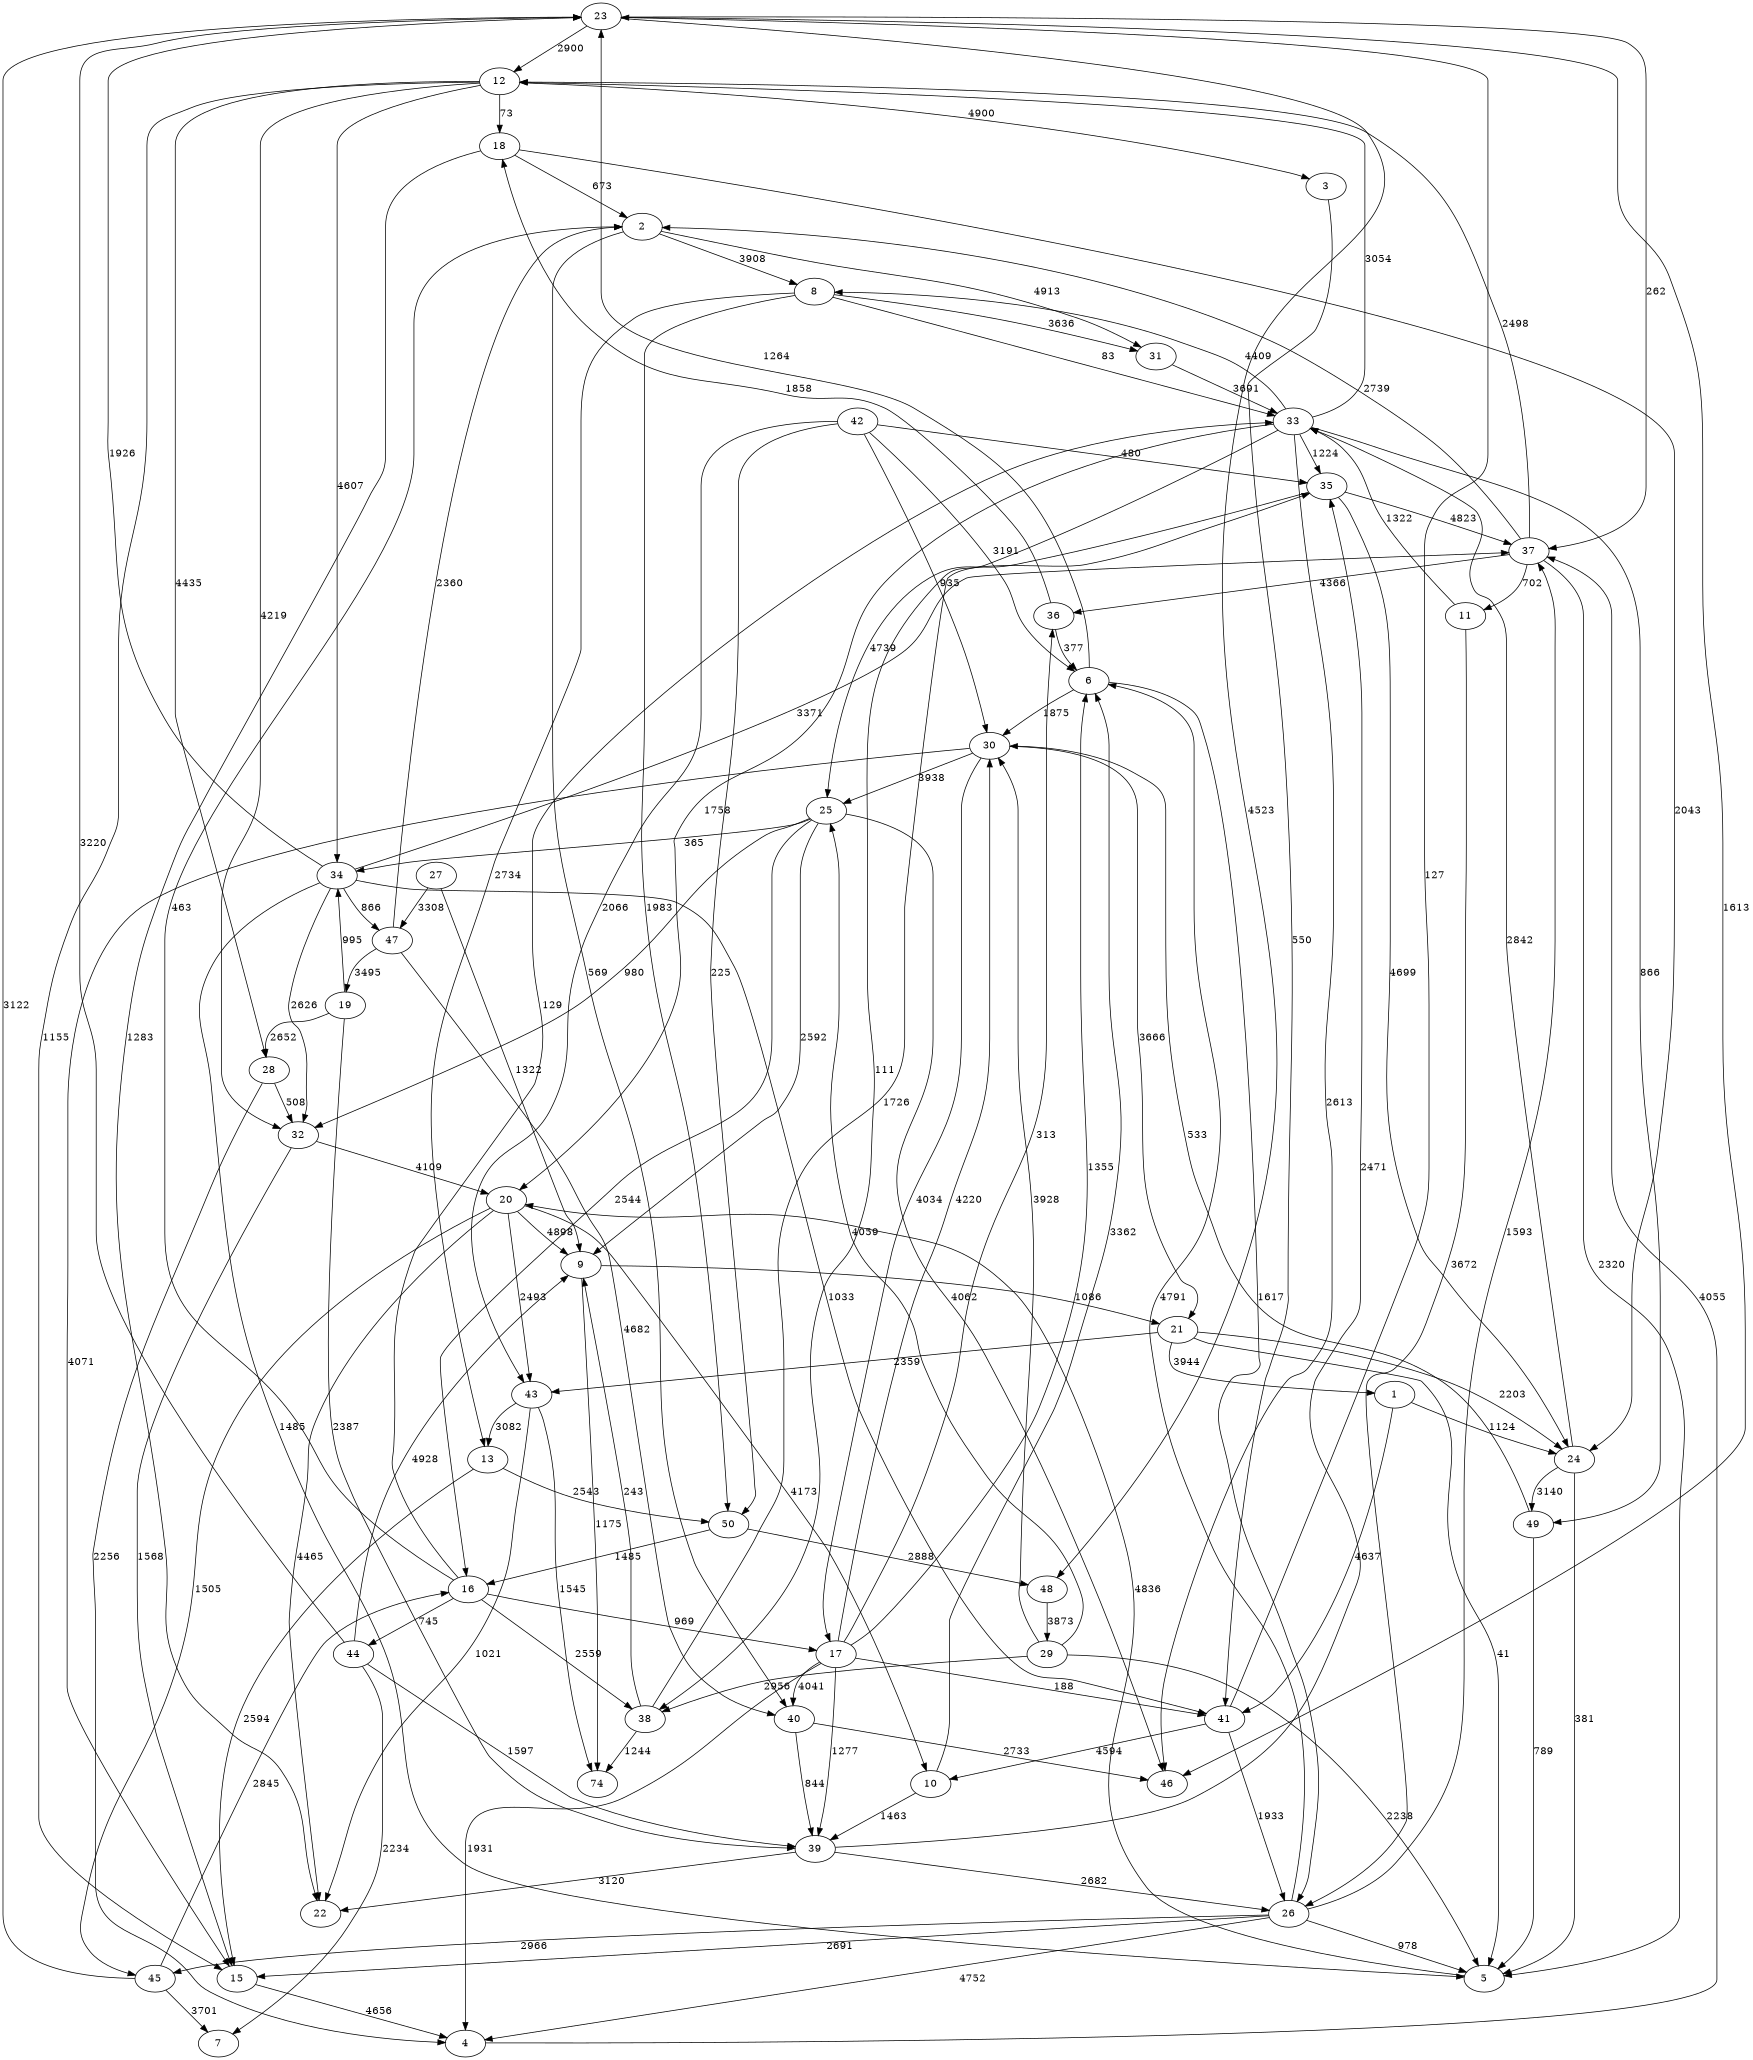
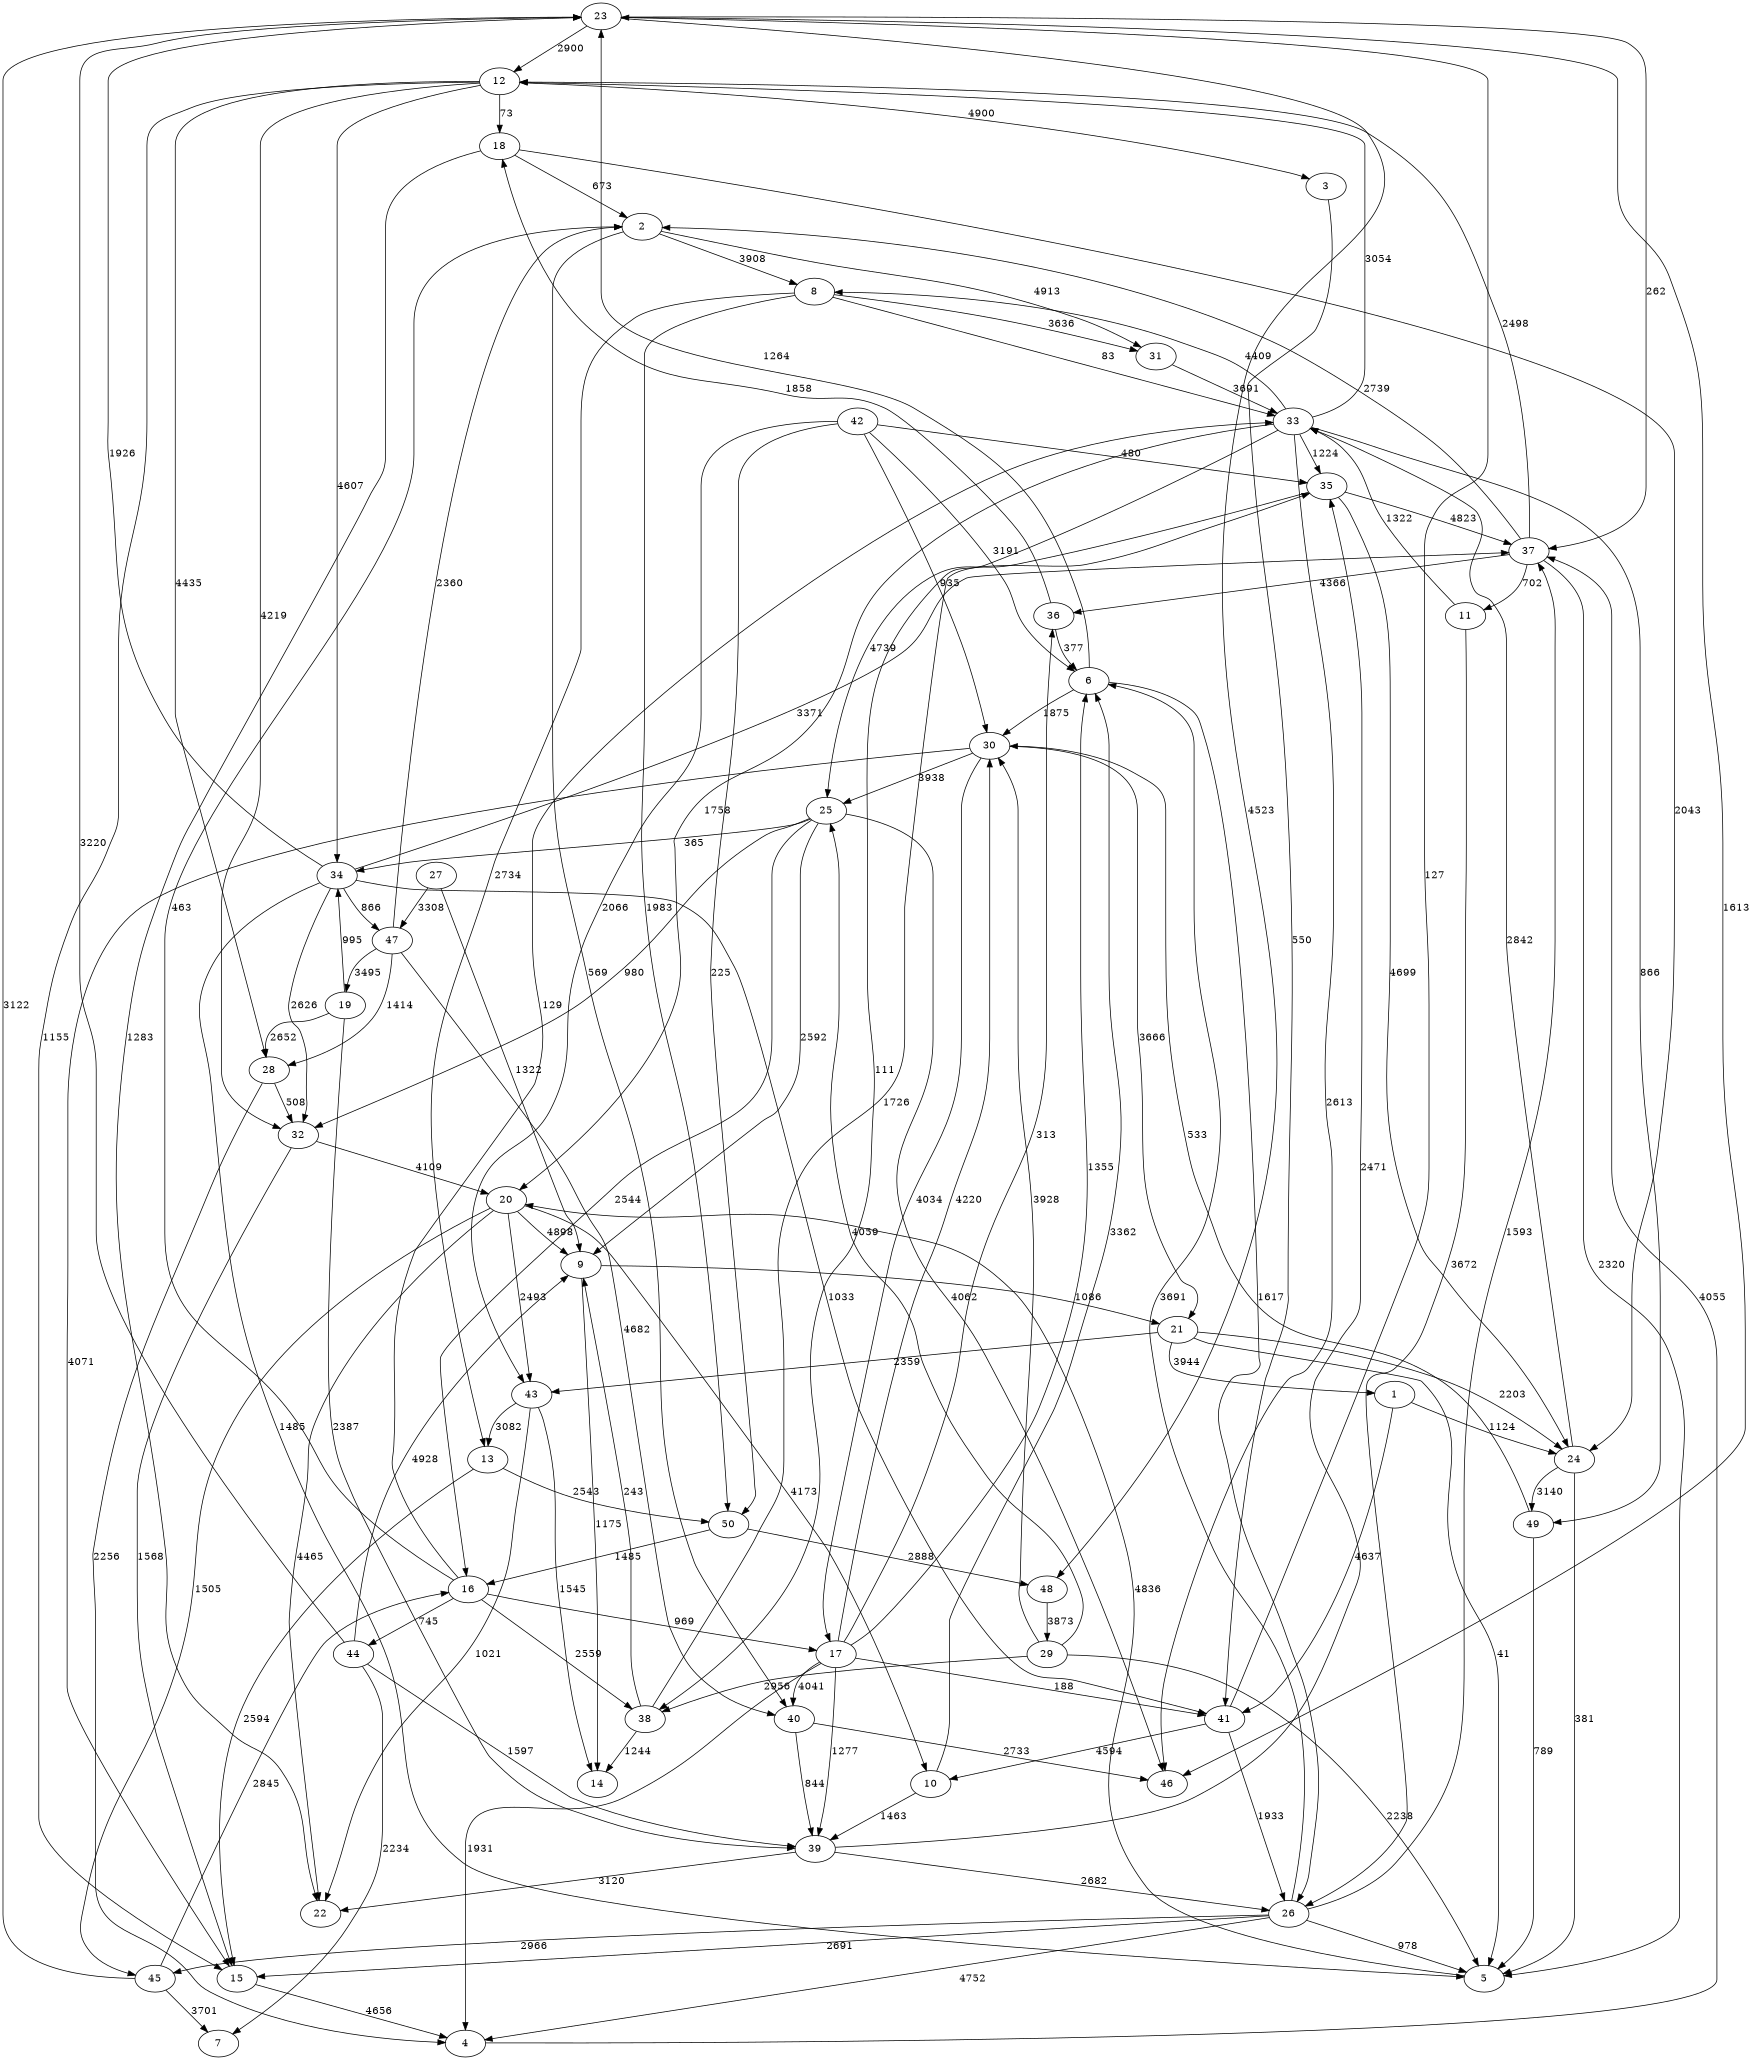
  strict digraph {
    23
    12
    46
    37
    48
    18
    32
    28
    15
    3
    34
    2
    5
    11
    36
    29
    22
    24
    20
    4
    41
    47
    8
    31
    40
    33
    26
    6
    25
    38
    30
    16
    9
    49
    43
    45
    10
    19
    50
    13
    39
    35
-   14 [label=74]
+   14
    17
    21
    44
    7
    1
    42
    27
    23 -> 12 [label=2900]
    23 -> 46 [label=1613]
    23 -> 37 [label=262]
    23 -> 48 [label=4523]
    12 -> 18 [label=73]
    12 -> 32 [label=4219]
    12 -> 28 [label=4435]
    12 -> 15 [label=1155]
    12 -> 3 [label=4900]
    12 -> 34 [label=4607]
    37 -> 12 [label=2498]
    37 -> 2 [label=2739]
    37 -> 5 [label=2320]
    37 -> 11 [label=702]
    37 -> 36 [label=4366]
    48 -> 29 [label=3873]
    18 -> 2 [label=673]
    18 -> 22 [label=1283]
    18 -> 24 [label=2043]
    32 -> 15 [label=1568]
    32 -> 20 [label=4109]
    28 -> 32 [label=508]
    28 -> 4 [label=2256]
    15 -> 4 [label=4656]
    3 -> 41 [label=550]
    34 -> 23 [label=1926]
    34 -> 37 [label=3371]
    34 -> 32 [label=2626]
    34 -> 5 [label=1485]
    34 -> 41 [label=1033]
    34 -> 47 [label=866]
    2 -> 8 [label=3908]
    2 -> 31 [label=4913]
    2 -> 40 [label=569]
    5 -> 20 [label=4836]
    11 -> 33 [label=1322]
    11 -> 26 [label=3672]
    36 -> 18 [label=1858]
    36 -> 6 [label=377]
    29 -> 5 [label=2238]
    29 -> 25 [label=4059]
    29 -> 38 [label=2956]
    29 -> 30 [label=3928]
    24 -> 5 [label=381]
    24 -> 33 [label=2842]
    24 -> 49 [label=3140]
    20 -> 22 [label=4465]
    20 -> 9 [label=4898]
    20 -> 43 [label=2493]
    20 -> 45 [label=1505]
    20 -> 10 [label=4173]
    4 -> 37 [label=4055]
    41 -> 23 [label=127]
    41 -> 26 [label=1933]
    41 -> 10 [label=4594]
+   47 -> 28 [label=1414]
    47 -> 2 [label=2360]
    47 -> 40 [label=4682]
    47 -> 19 [label=3495]
    8 -> 31 [label=3636]
    8 -> 33 [label=83]
    8 -> 50 [label=1983]
    8 -> 13 [label=2734]
    31 -> 33 [label=3691]
    40 -> 46 [label=2733]
    40 -> 39 [label=844]
    33 -> 12 [label=3054]
    33 -> 46 [label=2613]
    33 -> 20 [label=1758]
    33 -> 8 [label=4409]
    33 -> 38 [label=111]
    33 -> 49 [label=866]
    33 -> 35 [label=1224]
    26 -> 37 [label=1593]
    26 -> 15 [label=2691]
    26 -> 5 [label=978]
    26 -> 4 [label=4752]
-   26 -> 6 [label=4791]
+   26 -> 6 [label=3691]
    26 -> 45 [label=2966]
    6 -> 23 [label=1264]
    6 -> 26 [label=1617]
    6 -> 30 [label=1875]
    25 -> 46 [label=4062]
    25 -> 32 [label=980]
    25 -> 34 [label=365]
    25 -> 16 [label=2544]
    25 -> 9 [label=2592]
    38 -> 9 [label=243]
    38 -> 35 [label=1726]
    38 -> 14 [label=1244]
    30 -> 15 [label=4071]
    30 -> 25 [label=3938]
    30 -> 17 [label=4034]
    30 -> 21 [label=3666]
    16 -> 2 [label=463]
    16 -> 33 [label=129]
    16 -> 38 [label=2559]
    16 -> 17 [label=969]
    16 -> 44 [label=745]
    9 -> 14 [label=1175]
    9 -> 21 [label=1086]
    49 -> 5 [label=789]
    49 -> 30 [label=533]
    43 -> 22 [label=1021]
    43 -> 13 [label=3082]
    43 -> 14 [label=1545]
    45 -> 23 [label=3122]
    45 -> 16 [label=2845]
    45 -> 7 [label=3701]
    10 -> 6 [label=3362]
    10 -> 39 [label=1463]
    19 -> 28 [label=2652]
    19 -> 34 [label=995]
    19 -> 39 [label=2387]
    50 -> 48 [label=2888]
    50 -> 16 [label=1485]
    13 -> 15 [label=2594]
    13 -> 50 [label=2543]
    39 -> 22 [label=3120]
    39 -> 26 [label=2682]
    39 -> 35 [label=2471]
    35 -> 37 [label=4823]
    35 -> 24 [label=4699]
    35 -> 25 [label=4739]
    17 -> 36 [label=313]
    17 -> 4 [label=1931]
    17 -> 41 [label=188]
    17 -> 40 [label=4041]
    17 -> 6 [label=1355]
    17 -> 30 [label=4220]
    17 -> 39 [label=1277]
    21 -> 5 [label=41]
    21 -> 24 [label=2203]
    21 -> 43 [label=2359]
    21 -> 1 [label=3944]
    44 -> 23 [label=3220]
    44 -> 9 [label=4928]
    44 -> 39 [label=1597]
    44 -> 7 [label=2234]
    1 -> 24 [label=1124]
    1 -> 41 [label=4637]
    42 -> 6 [label=3191]
    42 -> 30 [label=935]
    42 -> 43 [label=2066]
    42 -> 50 [label=225]
    42 -> 35 [label=480]
    27 -> 47 [label=3308]
    27 -> 9 [label=1322]
  }
